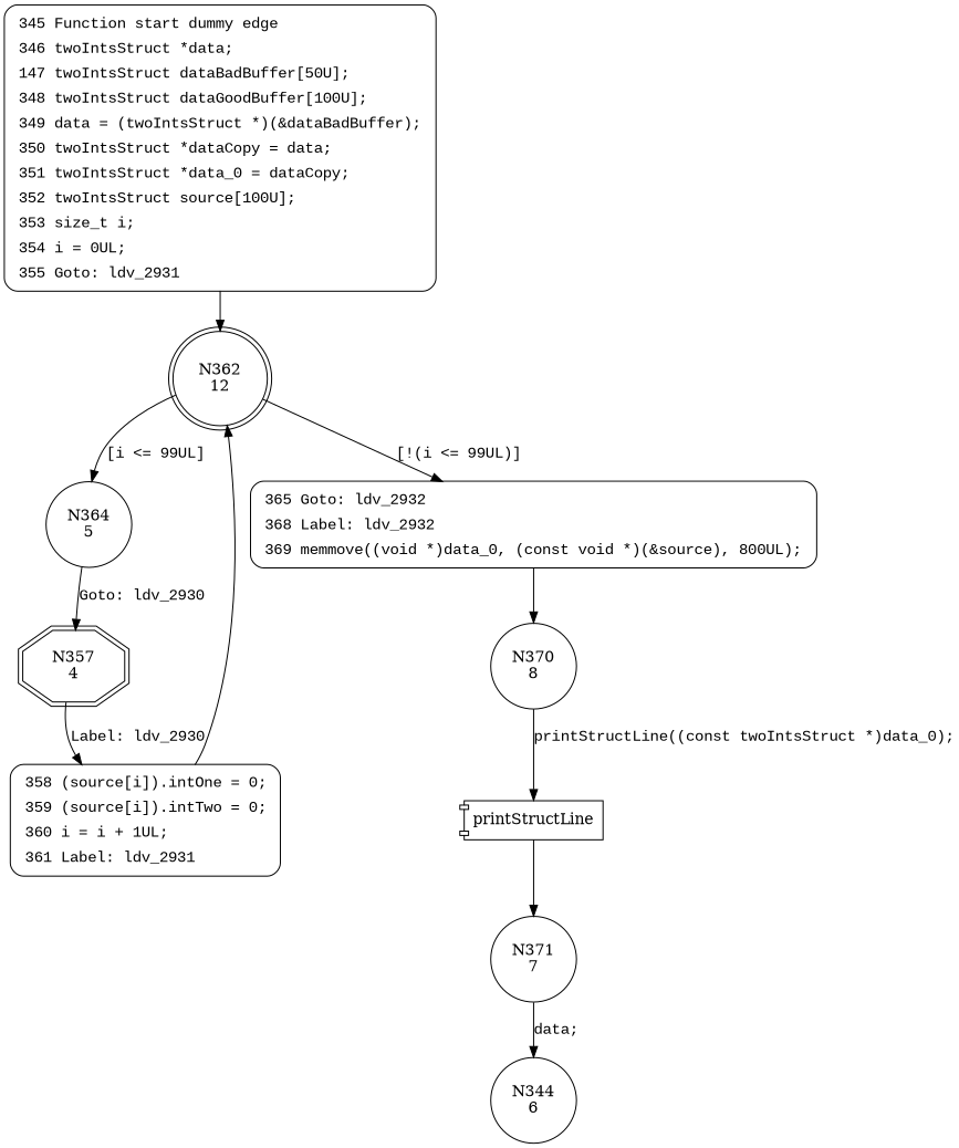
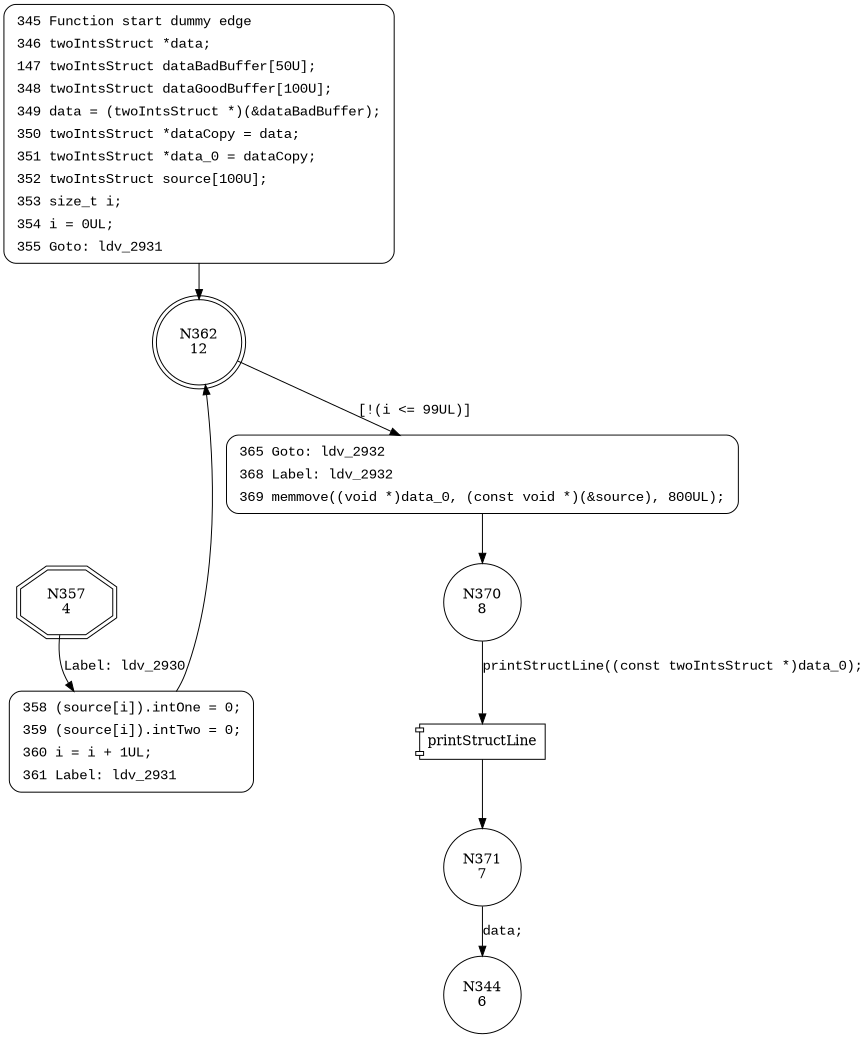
  digraph {
    node [shape=circle]
    edge [fontname="Courier New"]
    n1 [label="N362\n12" shape=doublecircle]
-   n2 [label="N364\n5"]
    n3 [fillcolor=white fontname="Courier New" label=<<table border="0" cellborder="0" cellpadding="3" bgcolor="white"><tr><td align="right">365</td><td align="left">Goto: ldv_2932</td></tr><tr><td align="right">368</td><td align="left">Label: ldv_2932</td></tr><tr><td align="right">369</td><td align="left">memmove((void *)data_0, (const void *)(&amp;source), 800UL);</td></tr></table>> penwidth=1 shape=Mrecord style="filled,bold"]
    n4 [label="N357\n4" shape=doubleoctagon]
    n5 [label="N370\n8"]
    n6 [fillcolor=white fontname="Courier New" label=<<table border="0" cellborder="0" cellpadding="3" bgcolor="white"><tr><td align="right">358</td><td align="left">(source[i]).intOne = 0;</td></tr><tr><td align="right">359</td><td align="left">(source[i]).intTwo = 0;</td></tr><tr><td align="right">360</td><td align="left">i = i + 1UL;</td></tr><tr><td align="right">361</td><td align="left">Label: ldv_2931</td></tr></table>> penwidth=1 shape=Mrecord style="filled,bold"]
    n7 [label=printStructLine shape=component]
    n8 [label="N371\n7"]
    n9 [label="N344\n6"]
    n10 [fillcolor=white fontname="Courier New" label=<<table border="0" cellborder="0" cellpadding="3" bgcolor="white"><tr><td align="right">345</td><td align="left">Function start dummy edge</td></tr><tr><td align="right">346</td><td align="left">twoIntsStruct *data;</td></tr><tr><td align="right">147</td><td align="left">twoIntsStruct dataBadBuffer[50U];</td></tr><tr><td align="right">348</td><td align="left">twoIntsStruct dataGoodBuffer[100U];</td></tr><tr><td align="right">349</td><td align="left">data = (twoIntsStruct *)(&amp;dataBadBuffer);</td></tr><tr><td align="right">350</td><td align="left">twoIntsStruct *dataCopy = data;</td></tr><tr><td align="right">351</td><td align="left">twoIntsStruct *data_0 = dataCopy;</td></tr><tr><td align="right">352</td><td align="left">twoIntsStruct source[100U];</td></tr><tr><td align="right">353</td><td align="left">size_t i;</td></tr><tr><td align="right">354</td><td align="left">i = 0UL;</td></tr><tr><td align="right">355</td><td align="left">Goto: ldv_2931</td></tr></table>> penwidth=1 shape=Mrecord style="filled,bold"]
-   n1 -> n2 [label="[i <= 99UL]"]
    n1 -> n3 [label="[!(i <= 99UL)]"]
-   n2 -> n4 [label="Goto: ldv_2930"]
    n3 -> n5 [fontname=""]
    n4 -> n6 [label="Label: ldv_2930"]
    n5 -> n7 [label="printStructLine((const twoIntsStruct *)data_0);"]
    n6 -> n1 [fontname=""]
    n7 -> n8
    n8 -> n9 [label="data;"]
    n10 -> n1 [fontname=""]
  }
